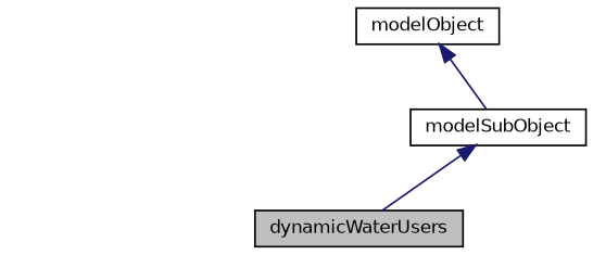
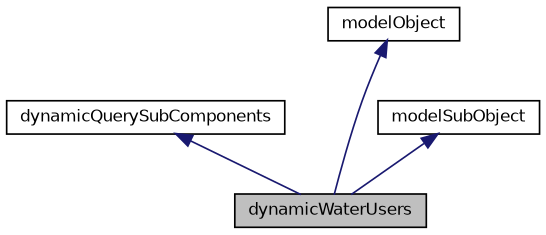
  digraph {
    node [color=black fillcolor=white fontname=Helvetica fontsize=10 shape=record style=filled]
    edge [color=midnightblue dir=back fontname=Helvetica fontsize=10 labelfontname=Helvetica labelfontsize=10 style=solid]
    n1 [fillcolor=grey75 fontcolor=black height=0.2 label=dynamicWaterUsers width=0.4]
+   n2 [height=0.2 label=dynamicQuerySubComponents width=0.4]
    n3 [height=0.2 label=modelSubObject width=0.4]
    n4 [height=0.2 label=modelObject width=0.4]
+   n2 -> n1
    n3 -> n1
-   n4 -> n3
+   n4 -> n1
  }
